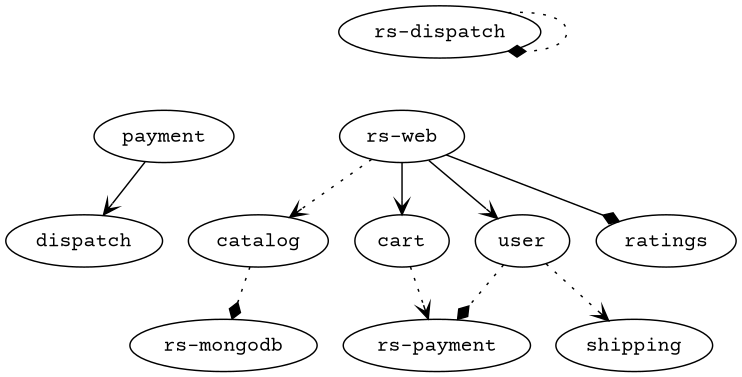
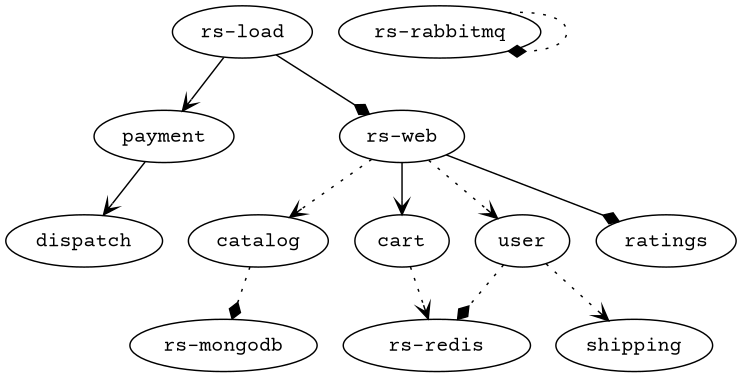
  digraph {
    fontname="Courier Prime"
    node [fontname="Courier Prime"]
    edge [arrowhead=vee fontname="Courier Prime" style=dotted]
+   "rs-load" [height=0.5 width=1.0141]
    payment [height=0.5 width=1.199]
    "rs-web" [height=0.5 width=0.99992]
    dispatch [height=0.5 width=1.1563]
    catalog [height=0.5 width=1.0426]
    user [height=0.5 width=0.75]
    cart [height=0.5 width=0.75]
    ratings [height=0.5 width=0.99992]
    "rs-mongodb" [height=0.5 width=1.5544]
-   "rs-redis" [height=0.5 width=1.071 label="rs-payment"]
+   "rs-redis" [height=0.5 width=1.071]
    shipping [height=0.5 width=1.1847]
-   "rs-rabbitmq" [height=0.5 width=1.5117 label="rs-dispatch"]
+   "rs-rabbitmq" [height=0.5 width=1.5117]
+   "rs-load" -> payment [style=solid]
+   "rs-load" -> "rs-web" [arrowhead=diamond style=solid]
    payment -> dispatch [style=solid]
    "rs-web" -> catalog
-   "rs-web" -> user [style=solid]
+   "rs-web" -> user
    "rs-web" -> cart [style=solid]
    "rs-web" -> ratings [arrowhead=diamond style=solid]
    catalog -> "rs-mongodb" [arrowhead=diamond]
    user -> "rs-redis" [arrowhead=diamond]
    user -> shipping
    cart -> "rs-redis"
    "rs-rabbitmq" -> "rs-rabbitmq" [arrowhead=diamond]
  }
